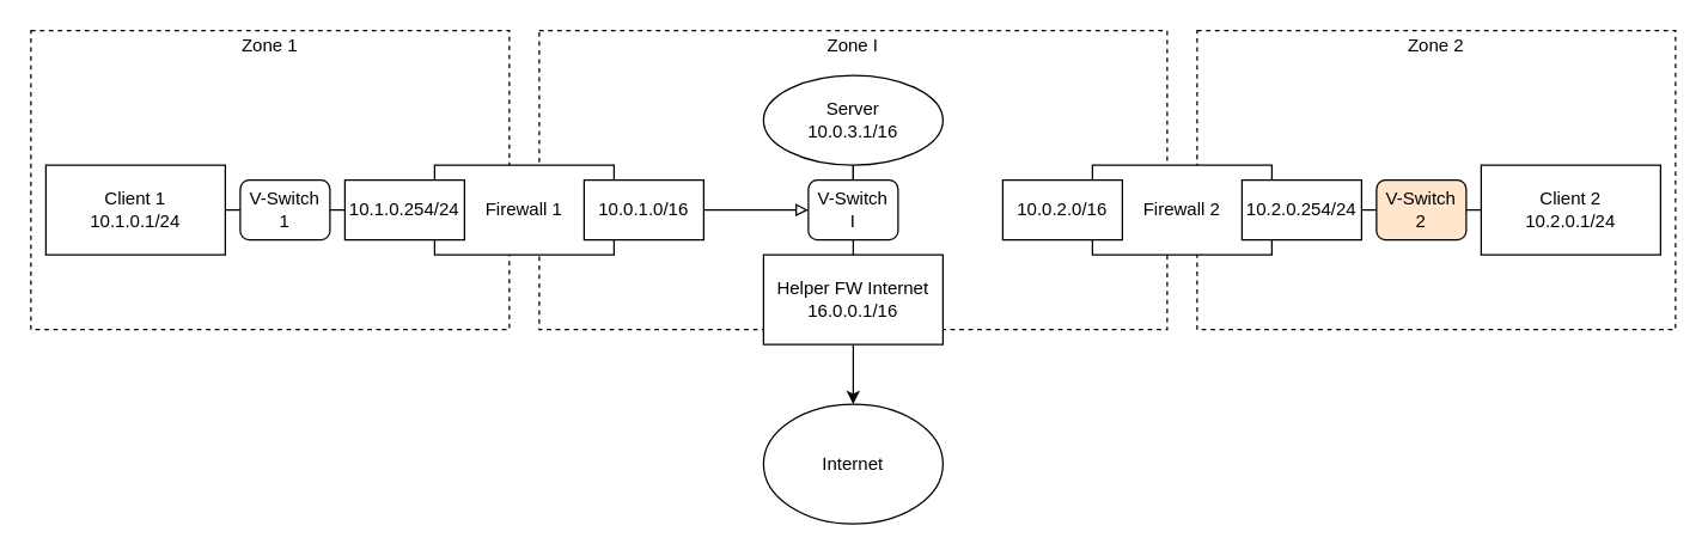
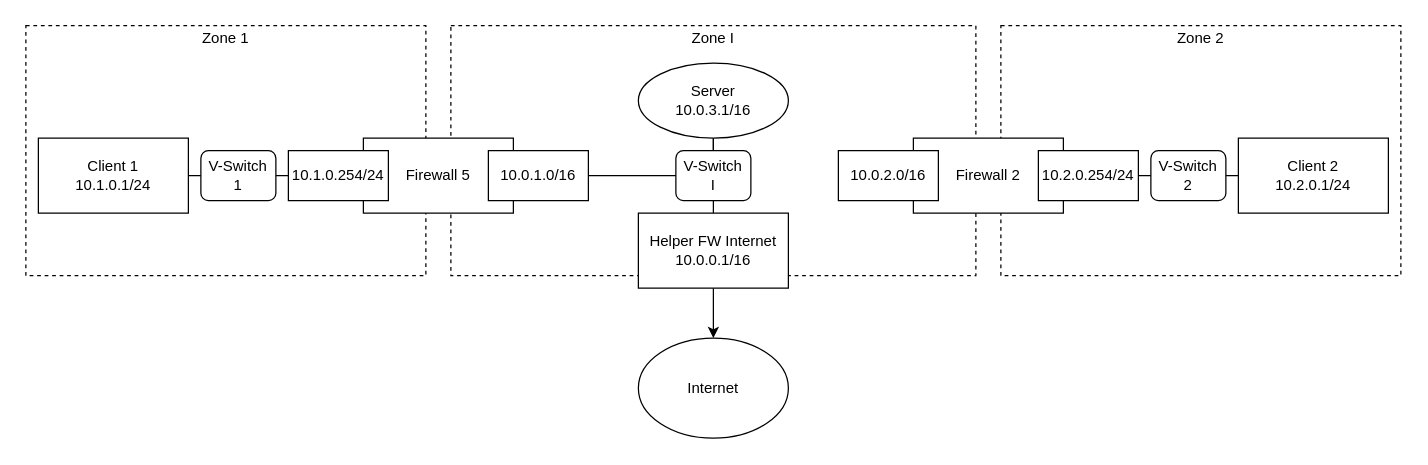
  <mxCell id="0" />
  <mxCell id="1" parent="0" />
  <mxCell id="2" value="" style="rounded=0;whiteSpace=wrap;html=1;dashed=1;" vertex="1" parent="1"><mxGeometry x="360" y="20" width="420" height="200" as="geometry" /></mxCell>
  <mxCell id="3" value="" style="rounded=0;whiteSpace=wrap;html=1;dashed=1;" vertex="1" parent="1"><mxGeometry x="800" y="20" width="320" height="200" as="geometry" /></mxCell>
  <mxCell id="4" value="" style="rounded=0;whiteSpace=wrap;html=1;dashed=1;" vertex="1" parent="1"><mxGeometry x="20" y="20" width="320" height="200" as="geometry" /></mxCell>
  <mxCell id="5" style="edgeStyle=orthogonalEdgeStyle;rounded=0;orthogonalLoop=1;jettySize=auto;html=1;endArrow=none;endFill=0;" parent="1" source="6" target="8" edge="1"><mxGeometry relative="1" as="geometry" /></mxCell>
  <mxCell id="6" value="Client 1&lt;br&gt;10.1.0.1/24" style="rounded=0;whiteSpace=wrap;html=1;" parent="1" vertex="1"><mxGeometry x="30" y="110" width="120" height="60" as="geometry" /></mxCell>
- <mxCell id="7" value="Firewall 1" style="rounded=0;whiteSpace=wrap;html=1;" parent="1" vertex="1"><mxGeometry x="290" y="110" width="120" height="60" as="geometry" /></mxCell>
+ <mxCell id="7" value="Firewall 5" style="rounded=0;whiteSpace=wrap;html=1;" parent="1" vertex="1"><mxGeometry x="290" y="110" width="120" height="60" as="geometry" /></mxCell>
  <mxCell id="8" value="10.1.0.254/24" style="rounded=0;whiteSpace=wrap;html=1;" parent="1" vertex="1"><mxGeometry x="230" y="120" width="80" height="40" as="geometry" /></mxCell>
  <mxCell id="9" style="edgeStyle=orthogonalEdgeStyle;rounded=0;orthogonalLoop=1;jettySize=auto;html=1;endArrow=none;endFill=0;startArrow=none;" parent="1" source="25" target="17" edge="1"><mxGeometry relative="1" as="geometry" /></mxCell>
  <mxCell id="10" value="10.0.1.0/16" style="rounded=0;whiteSpace=wrap;html=1;" parent="1" vertex="1"><mxGeometry x="390" y="120" width="80" height="40" as="geometry" /></mxCell>
  <mxCell id="11" style="edgeStyle=orthogonalEdgeStyle;rounded=0;orthogonalLoop=1;jettySize=auto;html=1;entryX=1;entryY=0.5;entryDx=0;entryDy=0;endArrow=none;endFill=0;" parent="1" source="12" target="14" edge="1"><mxGeometry relative="1" as="geometry" /></mxCell>
  <mxCell id="12" value="Client 2&lt;br&gt;10.2.0.1/24" style="rounded=0;whiteSpace=wrap;html=1;" parent="1" vertex="1"><mxGeometry x="990" y="110" width="120" height="60" as="geometry" /></mxCell>
  <mxCell id="13" value="Firewall 2" style="rounded=0;whiteSpace=wrap;html=1;" parent="1" vertex="1"><mxGeometry x="730" y="110" width="120" height="60" as="geometry" /></mxCell>
  <mxCell id="14" value="10.2.0.254/24" style="rounded=0;whiteSpace=wrap;html=1;" parent="1" vertex="1"><mxGeometry x="830" y="120" width="80" height="40" as="geometry" /></mxCell>
  <mxCell id="15" value="10.0.2.0/16" style="rounded=0;whiteSpace=wrap;html=1;" parent="1" vertex="1"><mxGeometry x="670" y="120" width="80" height="40" as="geometry" /></mxCell>
  <mxCell id="16" style="edgeStyle=orthogonalEdgeStyle;rounded=0;orthogonalLoop=1;jettySize=auto;html=1;entryX=0.5;entryY=0;entryDx=0;entryDy=0;endArrow=none;endFill=0;" parent="1" source="17" target="19" edge="1"><mxGeometry relative="1" as="geometry" /></mxCell>
  <mxCell id="17" value="Server&lt;br&gt;10.0.3.1/16" style="ellipse;whiteSpace=wrap;html=1;" parent="1" vertex="1"><mxGeometry x="510" y="50" width="120" height="60" as="geometry" /></mxCell>
  <mxCell id="18" style="edgeStyle=orthogonalEdgeStyle;rounded=0;orthogonalLoop=1;jettySize=auto;html=1;entryX=0.5;entryY=0;entryDx=0;entryDy=0;" parent="1" source="19" target="20" edge="1"><mxGeometry relative="1" as="geometry" /></mxCell>
- <mxCell id="19" value="Helper FW Internet&lt;br&gt;16.0.0.1/16" style="rounded=0;whiteSpace=wrap;html=1;" parent="1" vertex="1"><mxGeometry x="510" y="170" width="120" height="60" as="geometry" /></mxCell>
+ <mxCell id="19" value="Helper FW Internet&lt;br&gt;10.0.0.1/16" style="rounded=0;whiteSpace=wrap;html=1;" parent="1" vertex="1"><mxGeometry x="510" y="170" width="120" height="60" as="geometry" /></mxCell>
  <mxCell id="20" value="Internet" style="ellipse;whiteSpace=wrap;html=1;" parent="1" vertex="1"><mxGeometry x="510" y="270" width="120" height="80" as="geometry" /></mxCell>
  <mxCell id="21" value="Zone 1" style="text;html=1;strokeColor=none;fillColor=none;align=center;verticalAlign=middle;whiteSpace=wrap;rounded=0;" vertex="1" parent="1"><mxGeometry x="150" y="20" width="60" height="20" as="geometry" /></mxCell>
  <mxCell id="22" value="Zone 2" style="text;html=1;strokeColor=none;fillColor=none;align=center;verticalAlign=middle;whiteSpace=wrap;rounded=0;" vertex="1" parent="1"><mxGeometry x="930" y="20" width="60" height="20" as="geometry" /></mxCell>
  <mxCell id="23" value="Zone I" style="text;html=1;strokeColor=none;fillColor=none;align=center;verticalAlign=middle;whiteSpace=wrap;rounded=0;" vertex="1" parent="1"><mxGeometry x="540" y="20" width="60" height="20" as="geometry" /></mxCell>
  <mxCell id="24" value="V-Switch&lt;br&gt;1" style="rounded=1;whiteSpace=wrap;html=1;" vertex="1" parent="1"><mxGeometry x="160" y="120" width="60" height="40" as="geometry" /></mxCell>
  <mxCell id="25" value="V-Switch&lt;br&gt;I" style="rounded=1;whiteSpace=wrap;html=1;" vertex="1" parent="1"><mxGeometry x="540" y="120" width="60" height="40" as="geometry" /></mxCell>
- <mxCell id="26" value="" style="edgeStyle=orthogonalEdgeStyle;rounded=0;orthogonalLoop=1;jettySize=auto;html=1;entryX=0;entryY=0.5;entryDx=0;entryDy=0;endArrow=block;endFill=0;" edge="1" parent="1" source="10" target="25"><mxGeometry relative="1" as="geometry"><mxPoint x="470" y="140" as="sourcePoint" /><mxPoint x="670" y="140" as="targetPoint" /></mxGeometry></mxCell>
- <mxCell id="27" value="V-Switch&lt;br&gt;2" style="rounded=1;whiteSpace=wrap;html=1;fillColor=#ffe6cc;" vertex="1" parent="1"><mxGeometry x="920" y="120" width="60" height="40" as="geometry" /></mxCell>
+ <mxCell id="26" value="" style="edgeStyle=orthogonalEdgeStyle;rounded=0;orthogonalLoop=1;jettySize=auto;html=1;entryX=0;entryY=0.5;entryDx=0;entryDy=0;endArrow=none;endFill=0;" edge="1" parent="1" source="10" target="25"><mxGeometry relative="1" as="geometry"><mxPoint x="470" y="140" as="sourcePoint" /><mxPoint x="670" y="140" as="targetPoint" /></mxGeometry></mxCell>
+ <mxCell id="27" value="V-Switch&lt;br&gt;2" style="rounded=1;whiteSpace=wrap;html=1;" vertex="1" parent="1"><mxGeometry x="920" y="120" width="60" height="40" as="geometry" /></mxCell>
